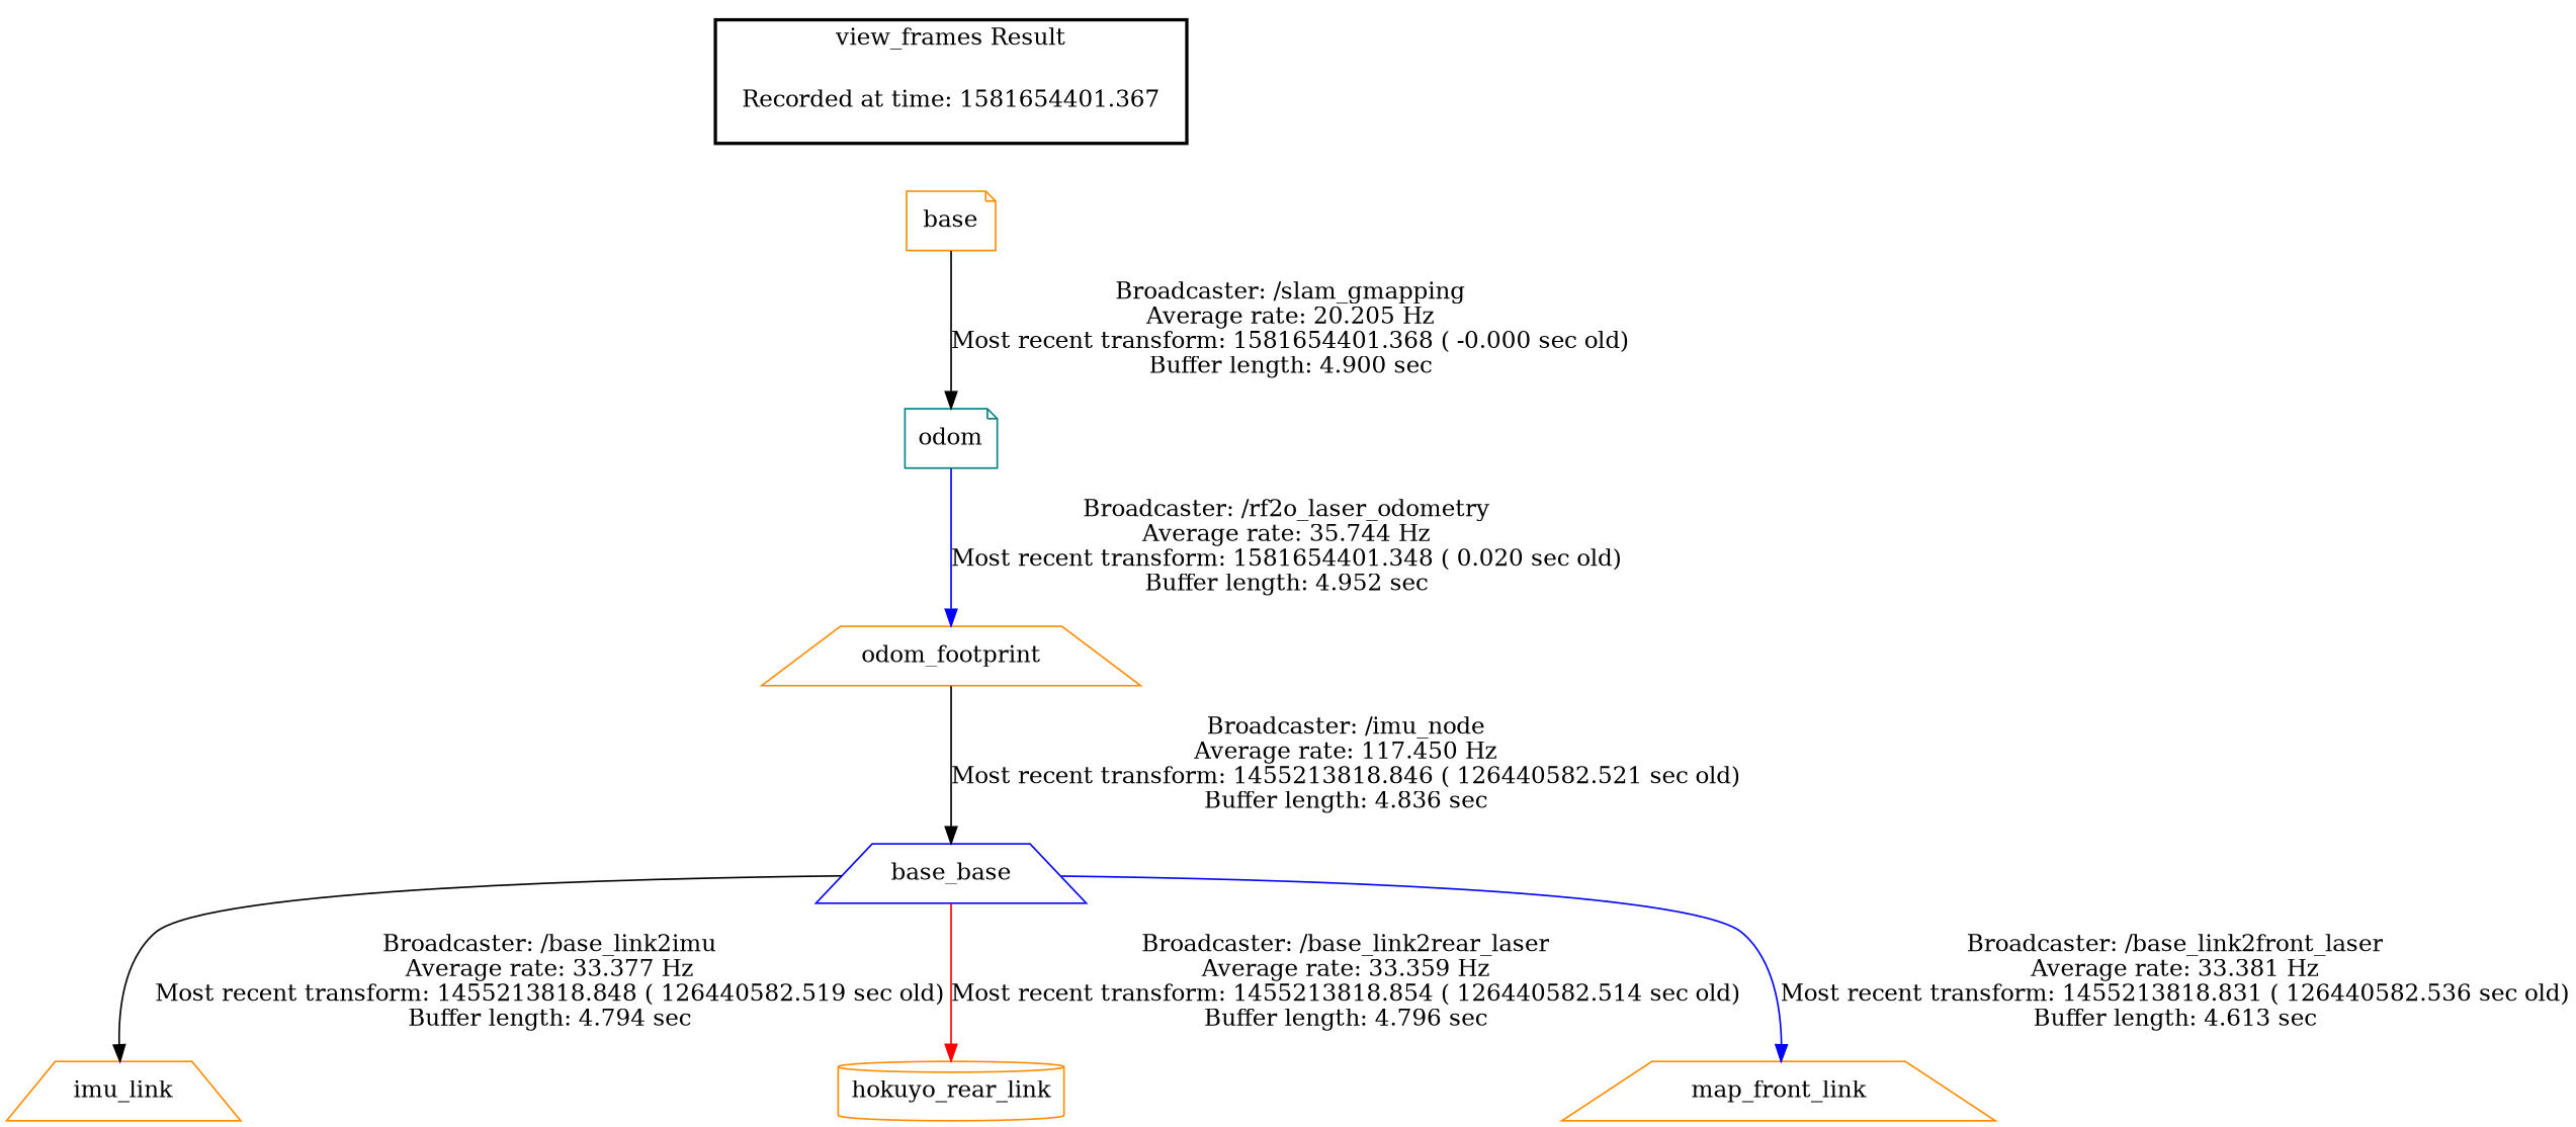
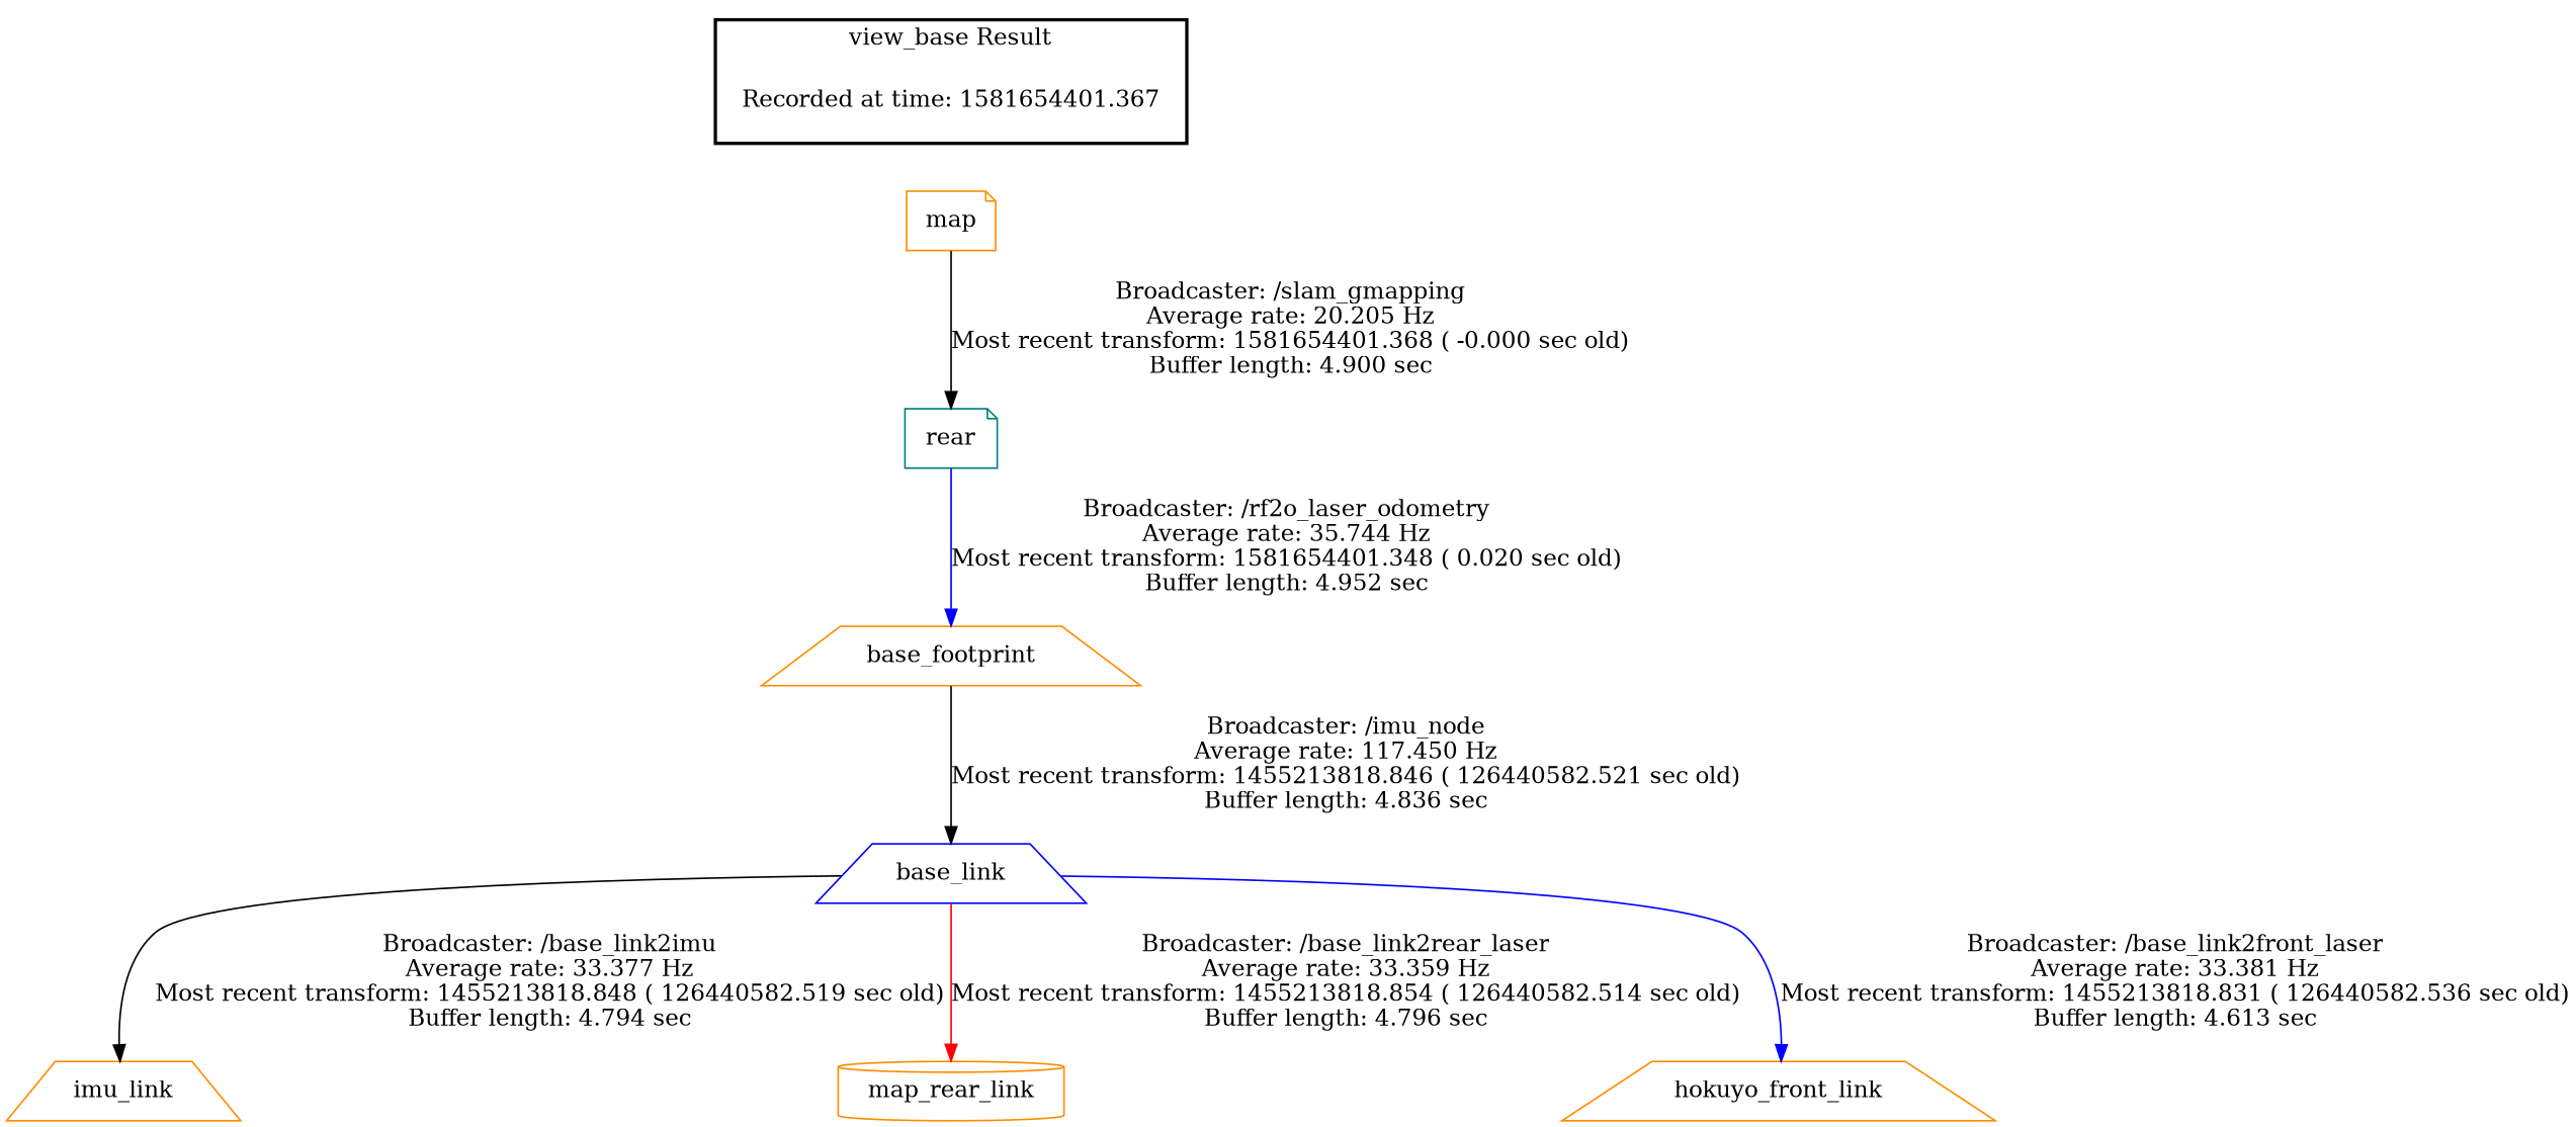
  digraph {
    node [color=darkorange shape=trapezium]
    edge [color=black]
    "Recorded at time: 1581654401.367" [color=teal shape=plaintext]
-   map [shape=note label=base]
-   odom [color=teal shape=note]
-   base_footprint [label=odom_footprint]
-   base_link [color=blue label=base_base]
+   map [shape=note]
+   odom [color=teal shape=note label=rear]
+   base_footprint
+   base_link [color=blue]
    imu_link
-   hokuyo_rear_link [shape=cylinder]
-   hokuyo_front_link [label=map_front_link]
+   hokuyo_rear_link [shape=cylinder label=map_rear_link]
+   hokuyo_front_link
    subgraph cluster_1 {
      color=black
-     label="view_frames Result"
+     label="view_base Result"
      style=bold
      "Recorded at time: 1581654401.367"
    }
    "Recorded at time: 1581654401.367" -> map [style=invis color=""]
    map -> odom [label="Broadcaster: /slam_gmapping\nAverage rate: 20.205 Hz\nMost recent transform: 1581654401.368 ( -0.000 sec old)\nBuffer length: 4.900 sec\n"]
    odom -> base_footprint [color=blue label="Broadcaster: /rf2o_laser_odometry\nAverage rate: 35.744 Hz\nMost recent transform: 1581654401.348 ( 0.020 sec old)\nBuffer length: 4.952 sec\n"]
    base_footprint -> base_link [label="Broadcaster: /imu_node\nAverage rate: 117.450 Hz\nMost recent transform: 1455213818.846 ( 126440582.521 sec old)\nBuffer length: 4.836 sec\n"]
    base_link -> imu_link [label="Broadcaster: /base_link2imu\nAverage rate: 33.377 Hz\nMost recent transform: 1455213818.848 ( 126440582.519 sec old)\nBuffer length: 4.794 sec\n"]
    base_link -> hokuyo_rear_link [color=red label="Broadcaster: /base_link2rear_laser\nAverage rate: 33.359 Hz\nMost recent transform: 1455213818.854 ( 126440582.514 sec old)\nBuffer length: 4.796 sec\n"]
    base_link -> hokuyo_front_link [color=blue label="Broadcaster: /base_link2front_laser\nAverage rate: 33.381 Hz\nMost recent transform: 1455213818.831 ( 126440582.536 sec old)\nBuffer length: 4.613 sec\n"]
  }
